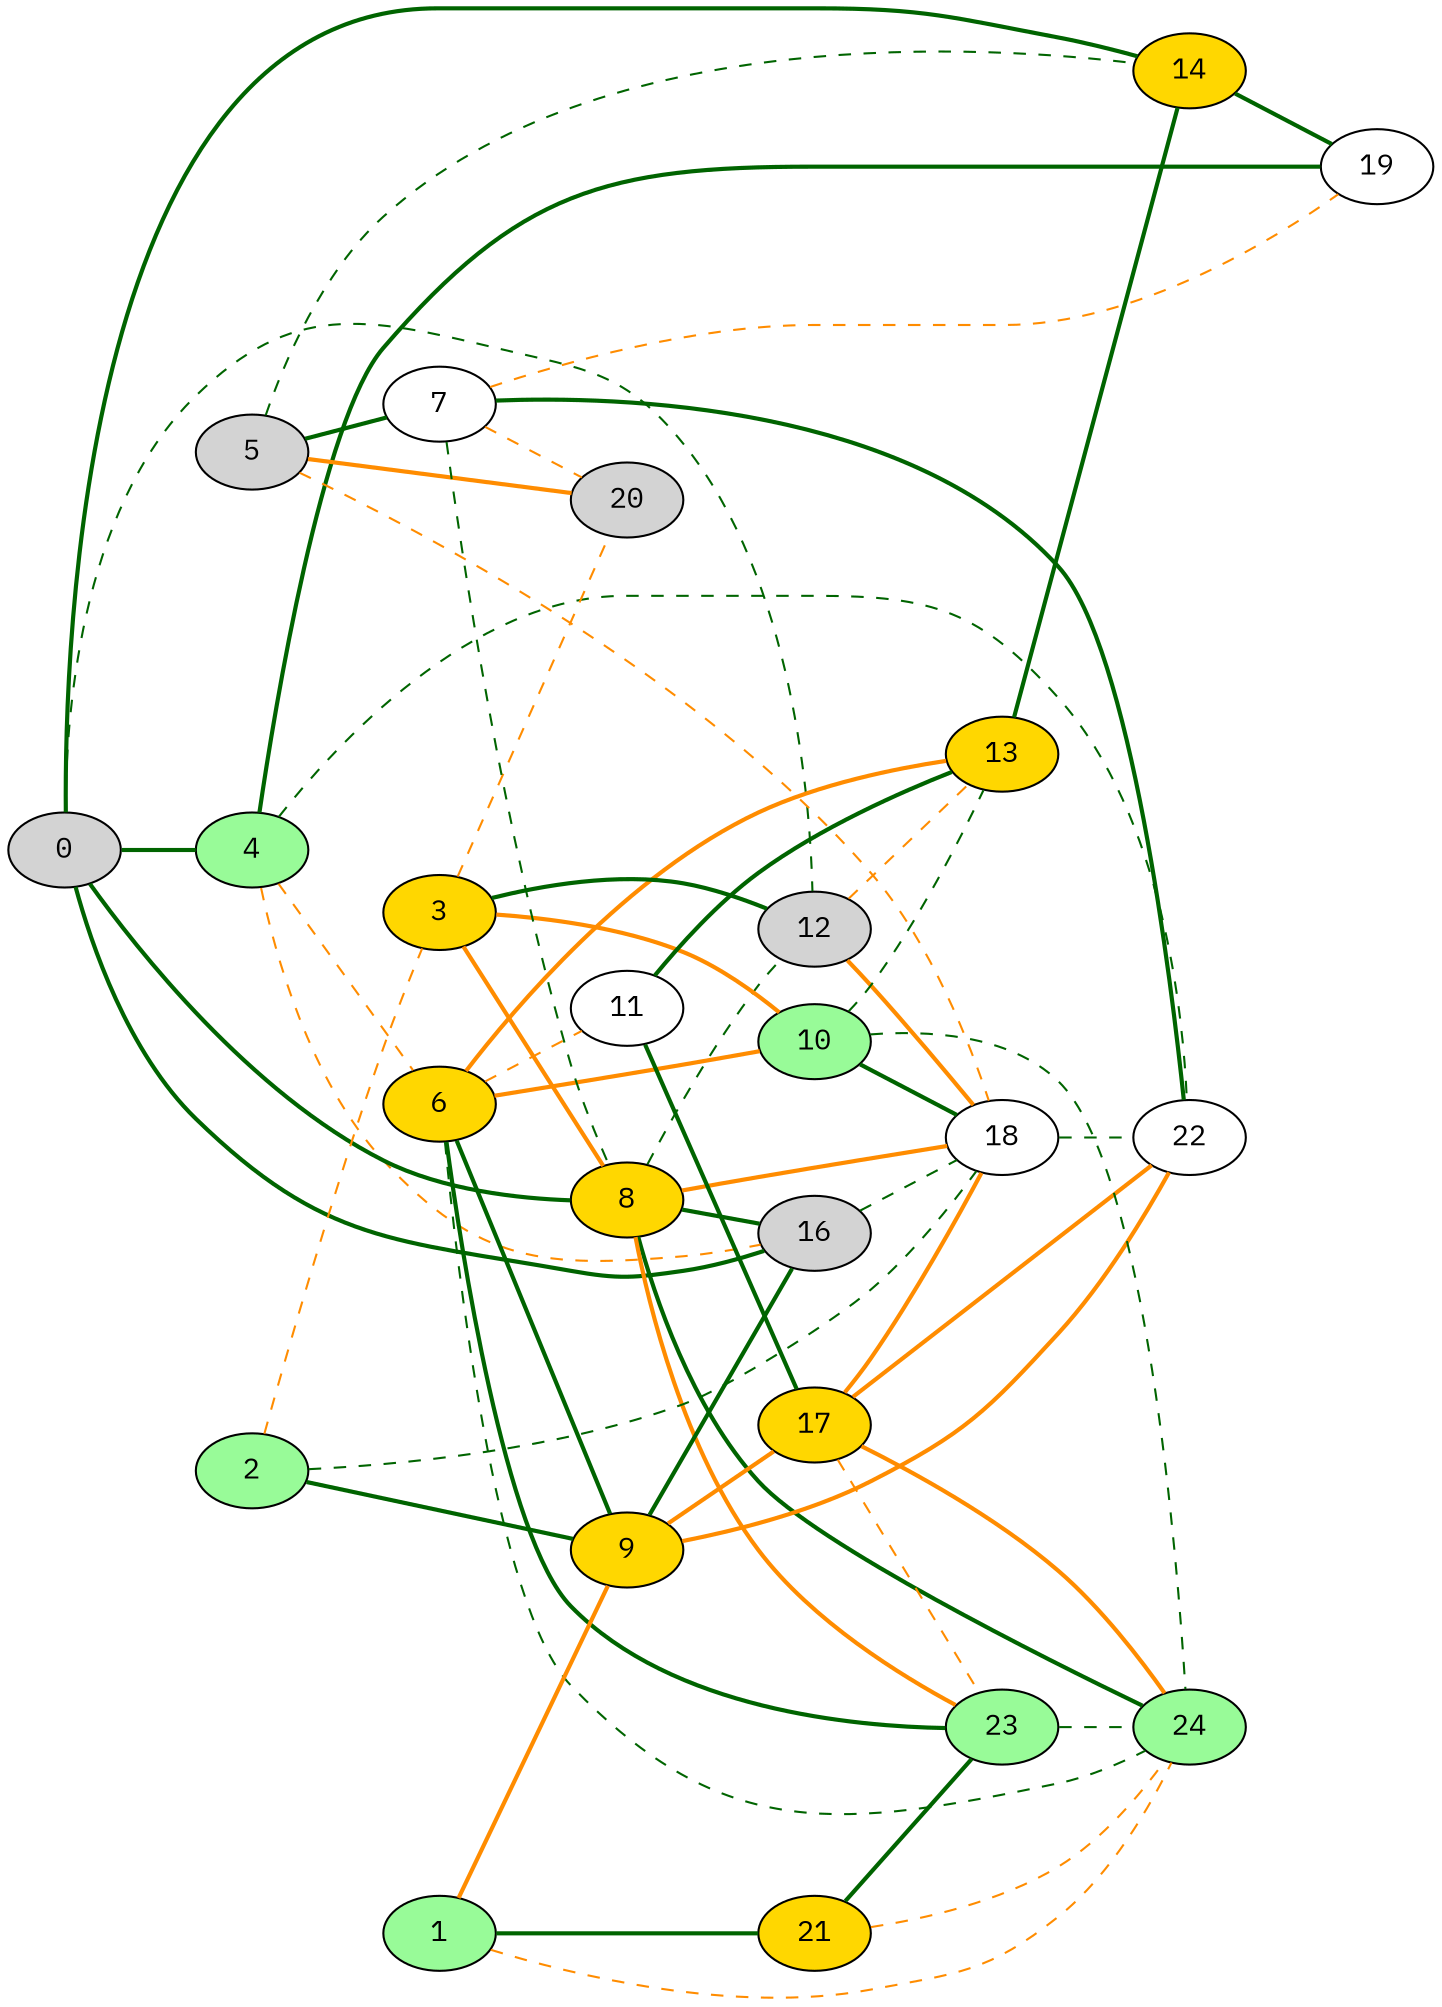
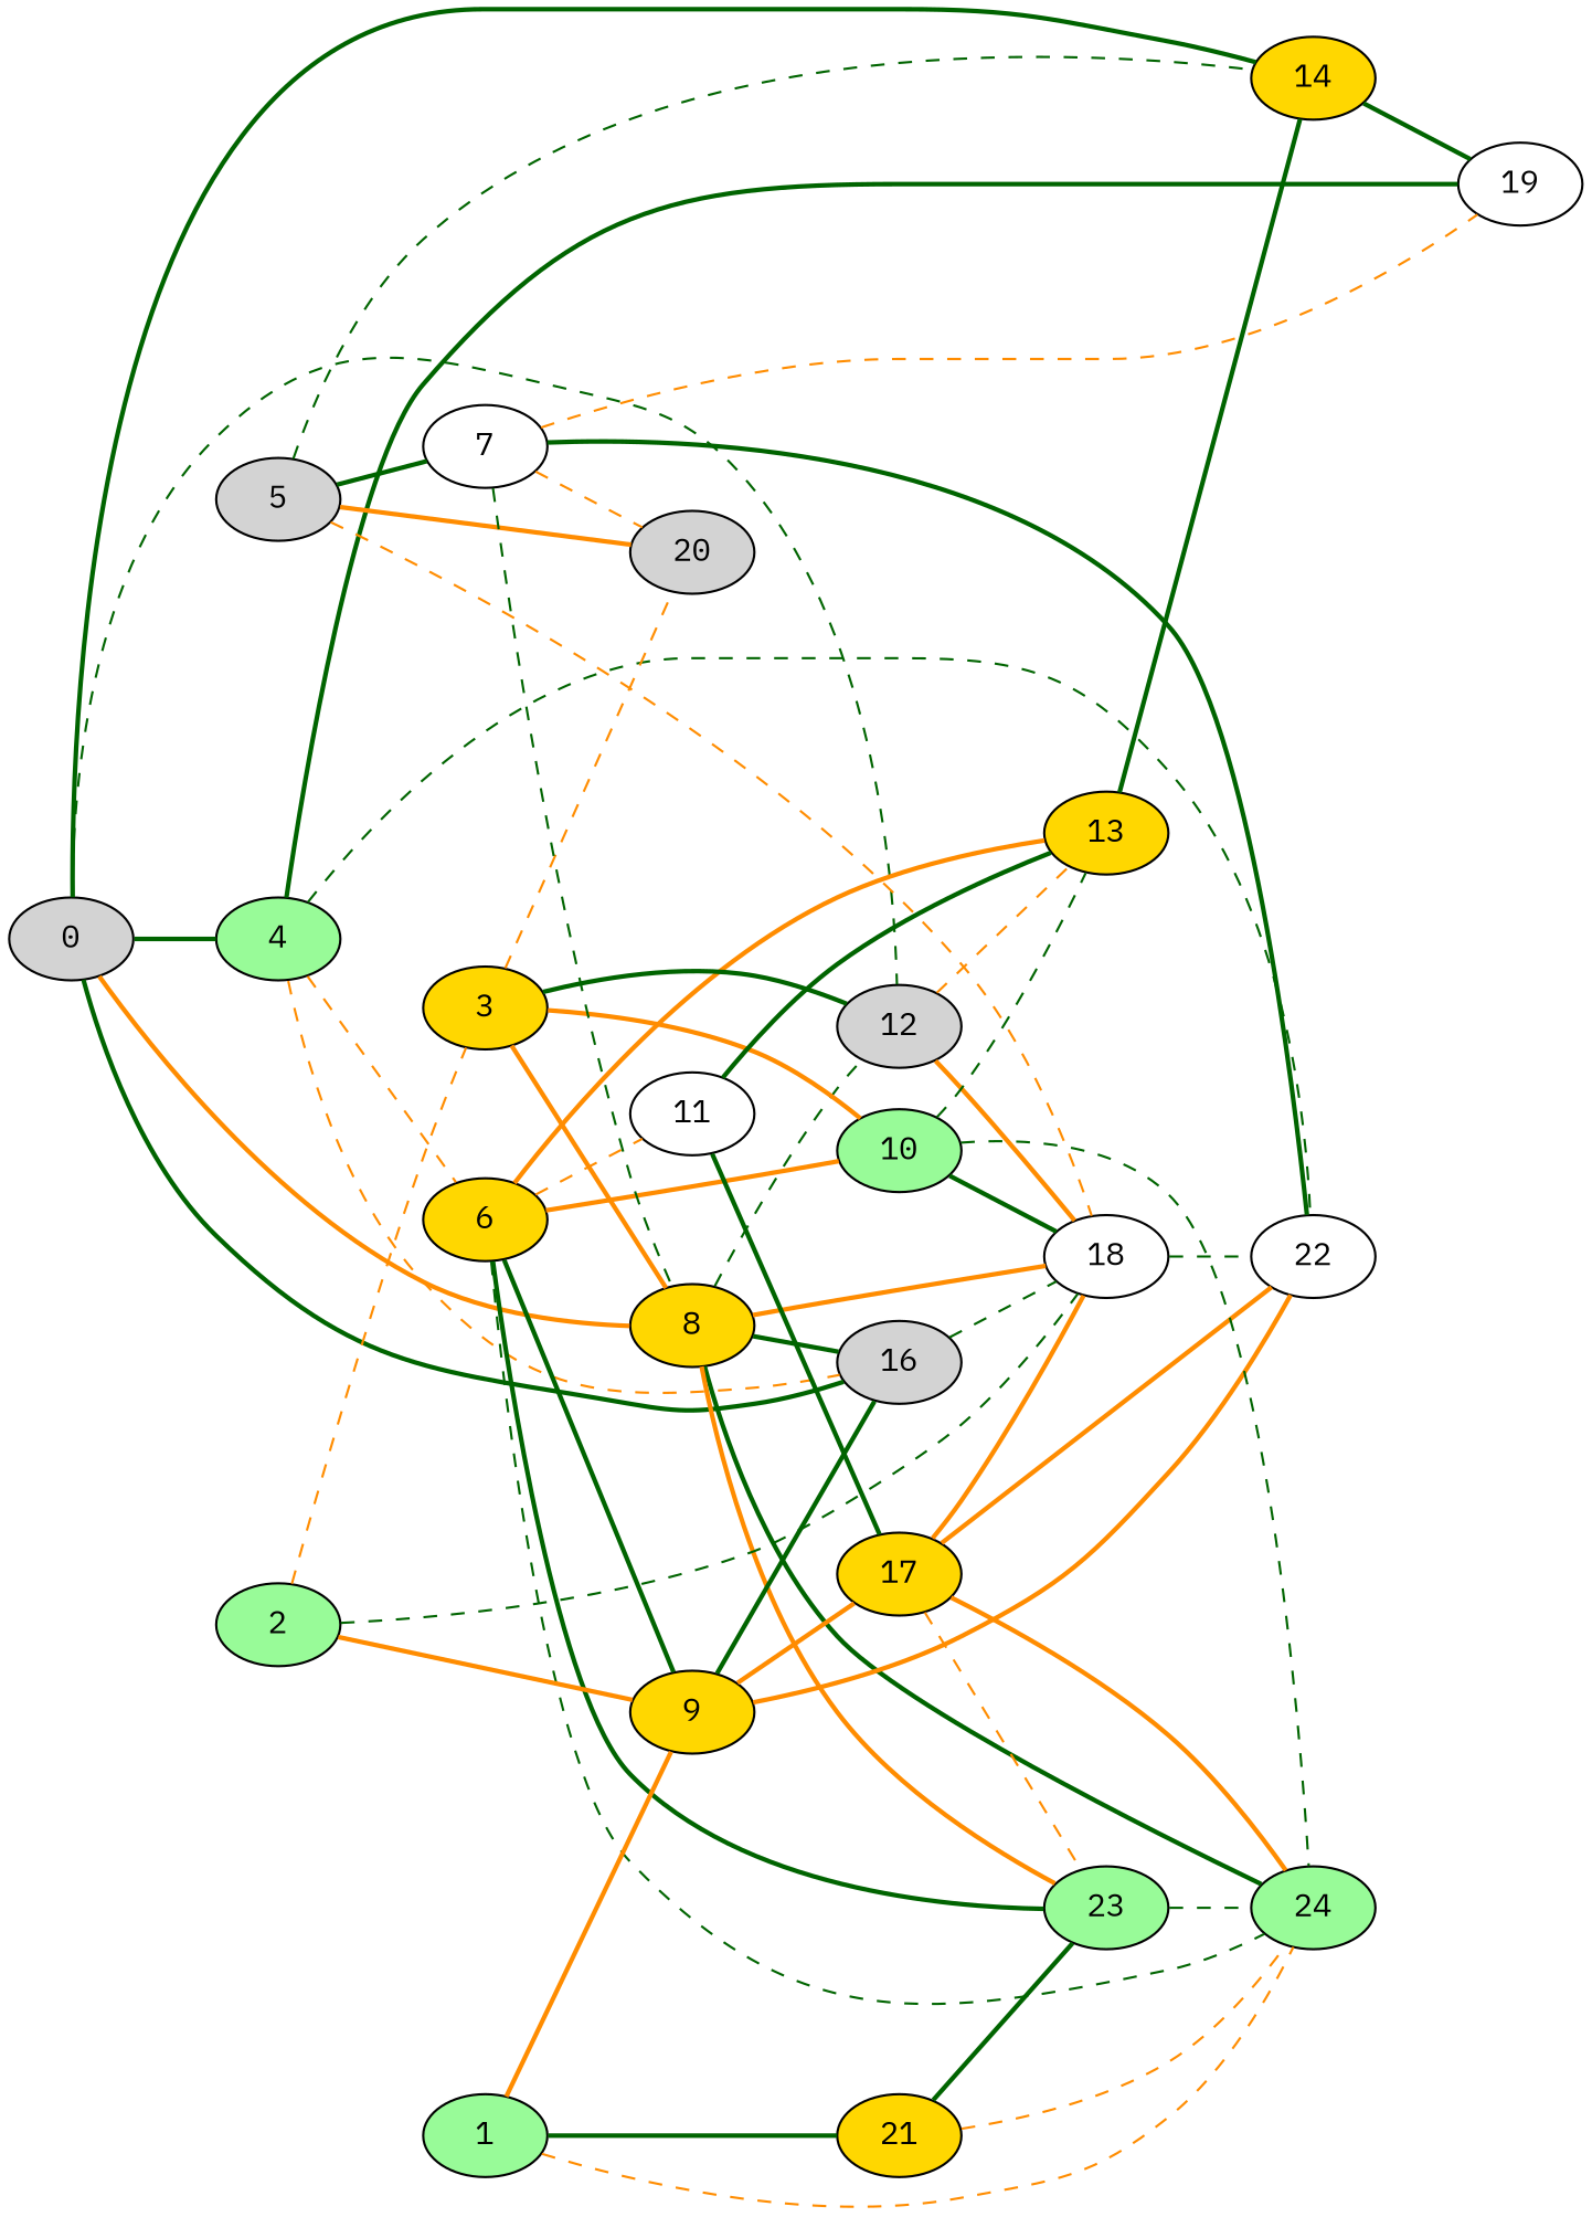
  strict graph {
    fontname="IBM Plex Mono"
    rankdir=LR
    node [fillcolor=gold fontname="IBM Plex Mono" style=filled]
    edge [color=darkgreen fontname="IBM Plex Mono" is_available=True prob=1.0 style=bold]
    4 [fillcolor=palegreen]
    0 [fillcolor=lightgrey]
    8
    12 [fillcolor=lightgrey]
    14
    16 [fillcolor=lightgrey]
    6
    19 [fillcolor=white]
    22 [fillcolor=white]
    24 [fillcolor=palegreen]
    18 [fillcolor=white]
    23 [fillcolor=palegreen]
    13
    1 [fillcolor=palegreen]
    9
    21
    17
    2 [fillcolor=palegreen]
    3
    10 [fillcolor=palegreen]
    20 [fillcolor=lightgrey]
    11 [fillcolor=white]
    5 [fillcolor=lightgrey]
    7 [fillcolor=white]
    4 -- 16 [color=darkorange prob=0.449395764885 style=dashed]
    4 -- 6 [color=darkorange prob=0.484024591428 style=dashed]
    4 -- 19 [prob=0.901579992625]
    4 -- 22 [prob=0.0877291397975 style=dashed]
    0 -- 4 [prob=0.760739471475]
-   0 -- 8
+   0 -- 8 [color=darkorange]
    0 -- 12 [prob=0.082695176838 style=dashed]
    0 -- 14 [prob=0.845961210458]
    0 -- 16 [prob=0.00249829914031]
    8 -- 12 [prob=0.95933685119 style=dashed]
    8 -- 16 [prob=0.797190672239]
    8 -- 24 [prob=0.122406167234]
    8 -- 18 [color=darkorange prob=0.0254808581462]
    8 -- 23 [color=darkorange]
    12 -- 18 [color=darkorange prob=0.0594565221868]
    12 -- 13 [color=darkorange prob=0.591780850602 style=dashed]
    14 -- 19 [prob=0.344607098158]
    16 -- 18 [style=dashed]
    6 -- 24 [prob=0.181272193947 style=dashed]
    6 -- 23
    6 -- 13 [color=darkorange prob=0.568558221596]
    6 -- 9 [prob=0.392685404154]
    6 -- 10 [color=darkorange prob=0.544215092341]
    6 -- 11 [color=darkorange prob=0.637096370228 style=dashed]
    18 -- 22 [style=dashed]
    23 -- 24 [prob=0.117776836009 style=dashed]
    13 -- 14 [prob=0.712847698603]
    1 -- 24 [color=darkorange style=dashed]
    1 -- 9 [color=darkorange prob=0.695814048357]
    1 -- 21 [prob=0.478765025163]
    9 -- 16 [prob=0.4560416111]
    9 -- 22 [color=darkorange]
    9 -- 17 [color=darkorange prob=0.403764555436]
    21 -- 24 [color=darkorange style=dashed]
    21 -- 23 [prob=0.46979761627]
    17 -- 22 [color=darkorange]
    17 -- 24 [color=darkorange prob=0.744838287684]
    17 -- 18 [color=darkorange prob=0.862284867768]
    17 -- 23 [color=darkorange prob=0.31350472849 style=dashed]
    2 -- 18 [style=dashed]
-   2 -- 9 [prob=0.599396098452]
+   2 -- 9 [color=darkorange prob=0.599396098452]
    2 -- 3 [color=darkorange prob=0.0976122676496 style=dashed]
    3 -- 8 [color=darkorange prob=0.705325904133]
    3 -- 12
    3 -- 10 [color=darkorange]
    3 -- 20 [color=darkorange prob=0.275702285095 style=dashed]
    10 -- 24 [prob=0.500535045671 style=dashed]
    10 -- 18 [prob=0.475303280674]
    10 -- 13 [prob=0.0307331018716 style=dashed]
    11 -- 13 [prob=0.591242299292]
    11 -- 17 [prob=0.283397213807]
    5 -- 14 [style=dashed]
    5 -- 18 [color=darkorange style=dashed]
    5 -- 20 [color=darkorange prob=0.23680915091]
    5 -- 7
    7 -- 8 [prob=0.528050289123 style=dashed]
    7 -- 19 [color=darkorange prob=0.728514334075 style=dashed]
    7 -- 22 [prob=0.240954184814]
    7 -- 20 [color=darkorange style=dashed]
  }
